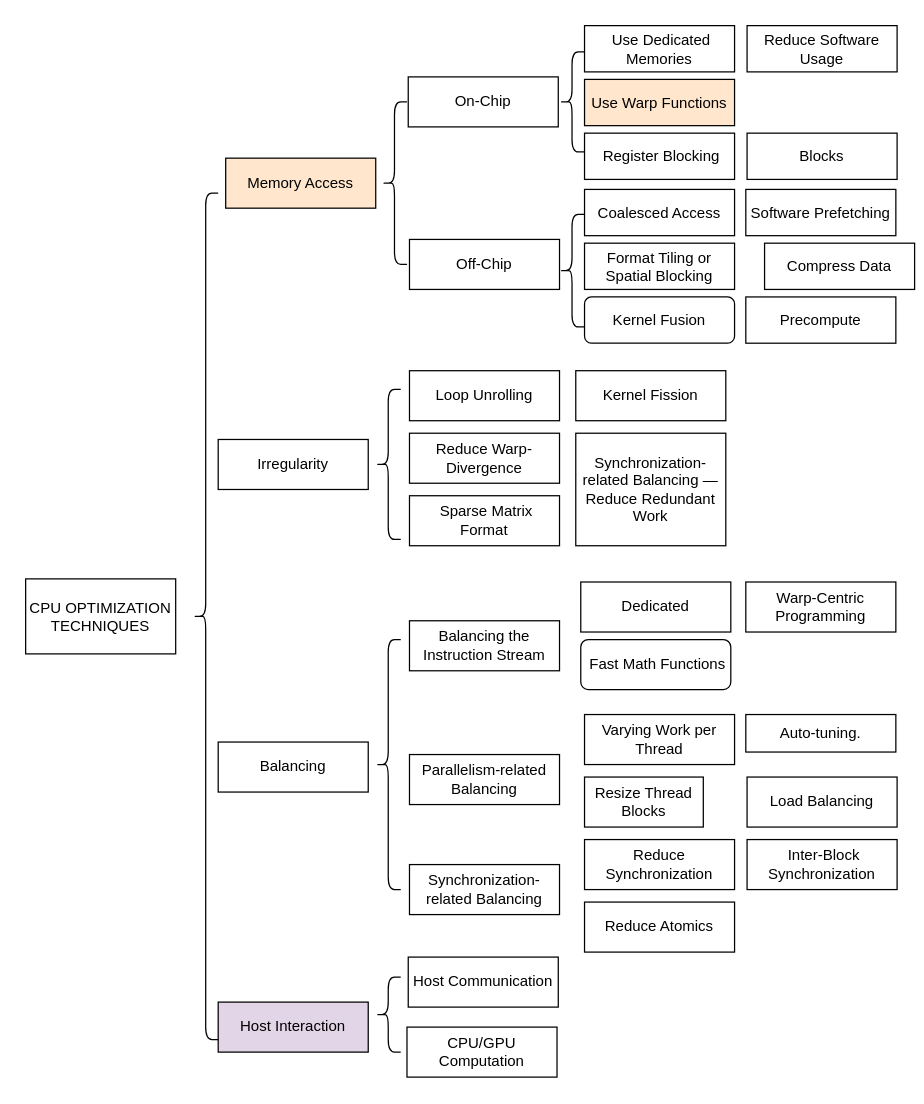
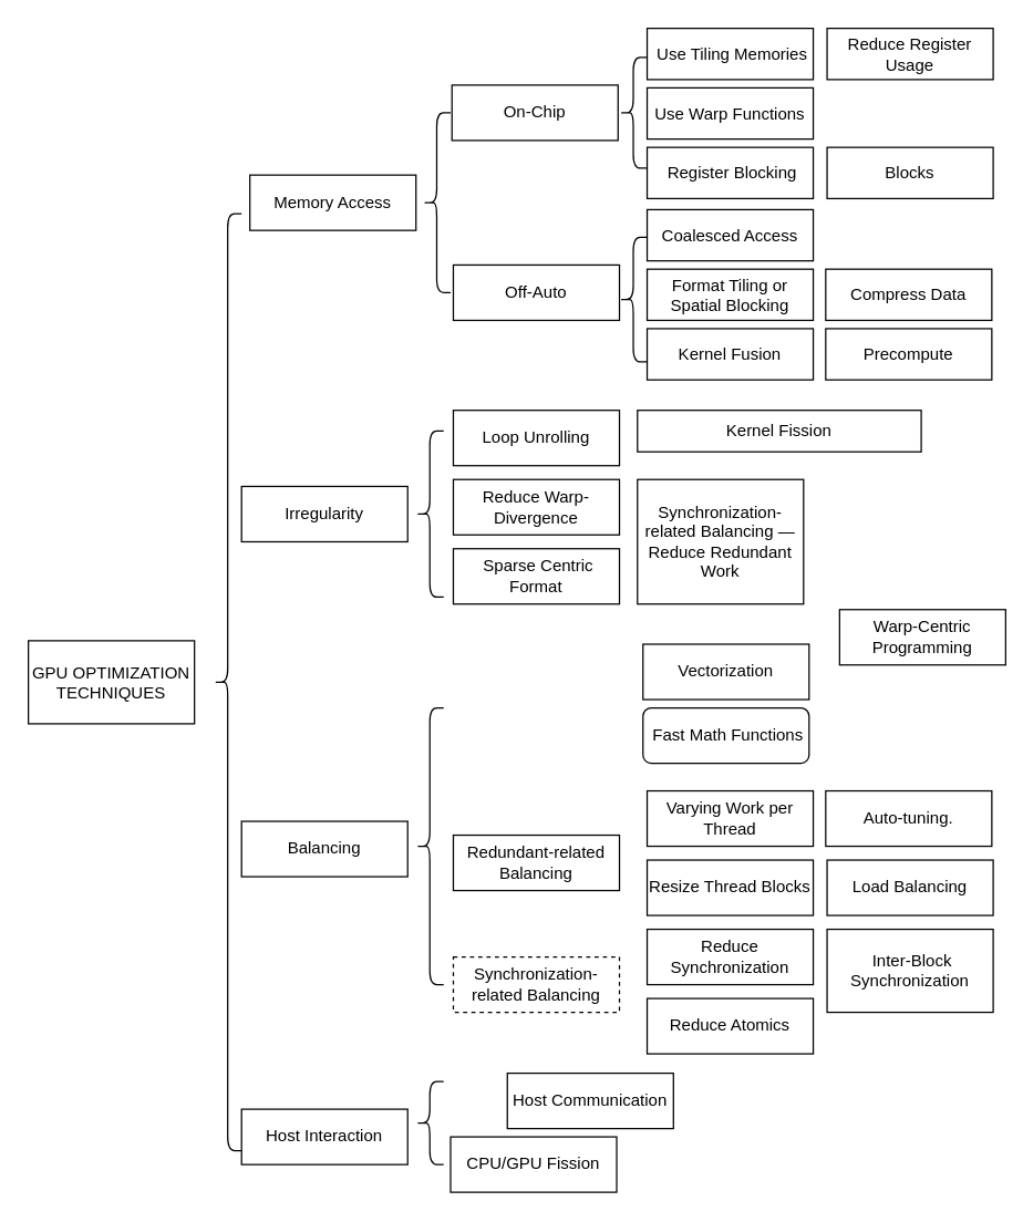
  <mxCell id="0" />
  <mxCell id="1" parent="0" />
- <mxCell id="2" value="CPU OPTIMIZATION TECHNIQUES" style="rounded=0;whiteSpace=wrap;html=1;" vertex="1" parent="1"><mxGeometry x="20" y="462.5" width="120" height="60" as="geometry" /></mxCell>
- <mxCell id="3" value="Memory Access" style="rounded=0;whiteSpace=wrap;html=1;fillColor=#ffe6cc;" vertex="1" parent="1"><mxGeometry x="180" y="126" width="120" height="40" as="geometry" /></mxCell>
+ <mxCell id="2" value="GPU OPTIMIZATION TECHNIQUES" style="rounded=0;whiteSpace=wrap;html=1;" vertex="1" parent="1"><mxGeometry x="20" y="462.5" width="120" height="60" as="geometry" /></mxCell>
+ <mxCell id="3" value="Memory Access" style="rounded=0;whiteSpace=wrap;html=1;" vertex="1" parent="1"><mxGeometry x="180" y="126" width="120" height="40" as="geometry" /></mxCell>
  <mxCell id="4" value="Irregularity" style="rounded=0;whiteSpace=wrap;html=1;" vertex="1" parent="1"><mxGeometry x="174" y="351" width="120" height="40" as="geometry" /></mxCell>
  <mxCell id="5" value="On-Chip" style="rounded=0;whiteSpace=wrap;html=1;" vertex="1" parent="1"><mxGeometry x="326" y="61" width="120" height="40" as="geometry" /></mxCell>
- <mxCell id="6" value="Off-Chip" style="rounded=0;whiteSpace=wrap;html=1;" vertex="1" parent="1"><mxGeometry x="327" y="191" width="120" height="40" as="geometry" /></mxCell>
- <mxCell id="7" value="&amp;nbsp;Use Dedicated Memories" style="rounded=0;whiteSpace=wrap;html=1;" vertex="1" parent="1"><mxGeometry x="467" y="20" width="120" height="37" as="geometry" /></mxCell>
- <mxCell id="8" value="Use Warp Functions" style="rounded=0;whiteSpace=wrap;html=1;fillColor=#ffe6cc;" vertex="1" parent="1"><mxGeometry x="467" y="63" width="120" height="37" as="geometry" /></mxCell>
+ <mxCell id="6" value="Off-Auto" style="rounded=0;whiteSpace=wrap;html=1;" vertex="1" parent="1"><mxGeometry x="327" y="191" width="120" height="40" as="geometry" /></mxCell>
+ <mxCell id="7" value="&amp;nbsp;Use Tiling Memories" style="rounded=0;whiteSpace=wrap;html=1;" vertex="1" parent="1"><mxGeometry x="467" y="20" width="120" height="37" as="geometry" /></mxCell>
+ <mxCell id="8" value="Use Warp Functions" style="rounded=0;whiteSpace=wrap;html=1;" vertex="1" parent="1"><mxGeometry x="467" y="63" width="120" height="37" as="geometry" /></mxCell>
  <mxCell id="9" value="&amp;nbsp;Register Blocking" style="rounded=0;whiteSpace=wrap;html=1;" vertex="1" parent="1"><mxGeometry x="467" y="106" width="120" height="37" as="geometry" /></mxCell>
- <mxCell id="10" value="Reduce Software Usage" style="rounded=0;whiteSpace=wrap;html=1;" vertex="1" parent="1"><mxGeometry x="597" y="20" width="120" height="37" as="geometry" /></mxCell>
+ <mxCell id="10" value="Reduce Register Usage" style="rounded=0;whiteSpace=wrap;html=1;" vertex="1" parent="1"><mxGeometry x="597" y="20" width="120" height="37" as="geometry" /></mxCell>
  <mxCell id="11" value="Blocks" style="rounded=0;whiteSpace=wrap;html=1;" vertex="1" parent="1"><mxGeometry x="597" y="106" width="120" height="37" as="geometry" /></mxCell>
  <mxCell id="12" value="" style="shape=curlyBracket;whiteSpace=wrap;html=1;rounded=1;labelPosition=left;verticalLabelPosition=middle;align=right;verticalAlign=middle;" vertex="1" parent="1"><mxGeometry x="447" y="41" width="20" height="80" as="geometry" /></mxCell>
  <mxCell id="13" value="Coalesced Access" style="rounded=0;whiteSpace=wrap;html=1;" vertex="1" parent="1"><mxGeometry x="467" y="151" width="120" height="37" as="geometry" /></mxCell>
  <mxCell id="14" value="Format Tiling or Spatial Blocking" style="rounded=0;whiteSpace=wrap;html=1;" vertex="1" parent="1"><mxGeometry x="467" y="194" width="120" height="37" as="geometry" /></mxCell>
- <mxCell id="15" value="Kernel Fusion" style="whiteSpace=wrap;html=1;rounded=1;" vertex="1" parent="1"><mxGeometry x="467" y="237" width="120" height="37" as="geometry" /></mxCell>
- <mxCell id="16" value=" Software Prefetching" style="rounded=0;whiteSpace=wrap;html=1;" vertex="1" parent="1"><mxGeometry x="596" y="151" width="120" height="37" as="geometry" /></mxCell>
- <mxCell id="17" value=" Compress Data" style="rounded=0;whiteSpace=wrap;html=1;" vertex="1" parent="1"><mxGeometry x="611" y="194" width="120" height="37" as="geometry" /></mxCell>
+ <mxCell id="15" value="Kernel Fusion" style="rounded=0;whiteSpace=wrap;html=1;" vertex="1" parent="1"><mxGeometry x="467" y="237" width="120" height="37" as="geometry" /></mxCell>
+ <mxCell id="17" value=" Compress Data" style="rounded=0;whiteSpace=wrap;html=1;" vertex="1" parent="1"><mxGeometry x="596" y="194" width="120" height="37" as="geometry" /></mxCell>
  <mxCell id="18" value=" Precompute" style="rounded=0;whiteSpace=wrap;html=1;" vertex="1" parent="1"><mxGeometry x="596" y="237" width="120" height="37" as="geometry" /></mxCell>
  <mxCell id="19" value="" style="shape=curlyBracket;whiteSpace=wrap;html=1;rounded=1;labelPosition=left;verticalLabelPosition=middle;align=right;verticalAlign=middle;" vertex="1" parent="1"><mxGeometry x="447" y="171" width="20" height="90" as="geometry" /></mxCell>
  <mxCell id="20" value="" style="shape=curlyBracket;whiteSpace=wrap;html=1;rounded=1;labelPosition=left;verticalLabelPosition=middle;align=right;verticalAlign=middle;" vertex="1" parent="1"><mxGeometry x="305" y="81" width="20" height="130" as="geometry" /></mxCell>
  <mxCell id="21" value="Loop Unrolling" style="rounded=0;whiteSpace=wrap;html=1;" vertex="1" parent="1"><mxGeometry x="327" y="296" width="120" height="40" as="geometry" /></mxCell>
  <mxCell id="22" value="Reduce Warp-Divergence" style="rounded=0;whiteSpace=wrap;html=1;" vertex="1" parent="1"><mxGeometry x="327" y="346" width="120" height="40" as="geometry" /></mxCell>
- <mxCell id="23" value="&amp;nbsp;Sparse Matrix Format" style="rounded=0;whiteSpace=wrap;html=1;" vertex="1" parent="1"><mxGeometry x="327" y="396" width="120" height="40" as="geometry" /></mxCell>
- <mxCell id="24" value="Kernel Fission" style="rounded=0;whiteSpace=wrap;html=1;" vertex="1" parent="1"><mxGeometry x="460" y="296" width="120" height="40" as="geometry" /></mxCell>
+ <mxCell id="23" value="&amp;nbsp;Sparse Centric Format" style="rounded=0;whiteSpace=wrap;html=1;" vertex="1" parent="1"><mxGeometry x="327" y="396" width="120" height="40" as="geometry" /></mxCell>
+ <mxCell id="24" value="Kernel Fission" style="rounded=0;whiteSpace=wrap;html=1;" vertex="1" parent="1"><mxGeometry x="460" y="296" width="205" height="30" as="geometry" /></mxCell>
  <mxCell id="25" value=" Synchronization-related Balancing — Reduce Redundant Work" style="rounded=0;whiteSpace=wrap;html=1;" vertex="1" parent="1"><mxGeometry x="460" y="346" width="120" height="90" as="geometry" /></mxCell>
  <mxCell id="26" value="" style="shape=curlyBracket;whiteSpace=wrap;html=1;rounded=1;labelPosition=left;verticalLabelPosition=middle;align=right;verticalAlign=middle;" vertex="1" parent="1"><mxGeometry x="300" y="311" width="20" height="120" as="geometry" /></mxCell>
  <mxCell id="27" value="Balancing" style="rounded=0;whiteSpace=wrap;html=1;" vertex="1" parent="1"><mxGeometry x="174" y="593" width="120" height="40" as="geometry" /></mxCell>
- <mxCell id="28" value="Balancing the Instruction Stream" style="rounded=0;whiteSpace=wrap;html=1;" vertex="1" parent="1"><mxGeometry x="327" y="496" width="120" height="40" as="geometry" /></mxCell>
- <mxCell id="29" value="Dedicated" style="rounded=0;whiteSpace=wrap;html=1;" vertex="1" parent="1"><mxGeometry x="464" y="465" width="120" height="40" as="geometry" /></mxCell>
+ <mxCell id="29" value="Vectorization" style="rounded=0;whiteSpace=wrap;html=1;" vertex="1" parent="1"><mxGeometry x="464" y="465" width="120" height="40" as="geometry" /></mxCell>
  <mxCell id="30" value="&amp;nbsp;Fast Math Functions" style="whiteSpace=wrap;html=1;rounded=1;" vertex="1" parent="1"><mxGeometry x="464" y="511" width="120" height="40" as="geometry" /></mxCell>
- <mxCell id="31" value="Warp-Centric Programming" style="rounded=0;whiteSpace=wrap;html=1;" vertex="1" parent="1"><mxGeometry x="596" y="465" width="120" height="40" as="geometry" /></mxCell>
- <mxCell id="32" value="Parallelism-related Balancing" style="rounded=0;whiteSpace=wrap;html=1;" vertex="1" parent="1"><mxGeometry x="327" y="603" width="120" height="40" as="geometry" /></mxCell>
+ <mxCell id="31" value="Warp-Centric Programming" style="rounded=0;whiteSpace=wrap;html=1;" vertex="1" parent="1"><mxGeometry x="606" y="440" width="120" height="40" as="geometry" /></mxCell>
+ <mxCell id="32" value="Redundant-related Balancing" style="rounded=0;whiteSpace=wrap;html=1;" vertex="1" parent="1"><mxGeometry x="327" y="603" width="120" height="40" as="geometry" /></mxCell>
  <mxCell id="33" value="Varying Work per Thread" style="rounded=0;whiteSpace=wrap;html=1;" vertex="1" parent="1"><mxGeometry x="467" y="571" width="120" height="40" as="geometry" /></mxCell>
- <mxCell id="34" value="Resize Thread Blocks" style="rounded=0;whiteSpace=wrap;html=1;" vertex="1" parent="1"><mxGeometry x="467" y="621" width="95" height="40" as="geometry" /></mxCell>
- <mxCell id="35" value="Auto-tuning." style="rounded=0;whiteSpace=wrap;html=1;" vertex="1" parent="1"><mxGeometry x="596" y="571" width="120" height="30" as="geometry" /></mxCell>
+ <mxCell id="34" value="Resize Thread Blocks" style="rounded=0;whiteSpace=wrap;html=1;" vertex="1" parent="1"><mxGeometry x="467" y="621" width="120" height="40" as="geometry" /></mxCell>
+ <mxCell id="35" value="Auto-tuning." style="rounded=0;whiteSpace=wrap;html=1;" vertex="1" parent="1"><mxGeometry x="596" y="571" width="120" height="40" as="geometry" /></mxCell>
  <mxCell id="36" value="Load Balancing" style="rounded=0;whiteSpace=wrap;html=1;" vertex="1" parent="1"><mxGeometry x="597" y="621" width="120" height="40" as="geometry" /></mxCell>
- <mxCell id="37" value=" Synchronization-related Balancing" style="rounded=0;whiteSpace=wrap;html=1;" vertex="1" parent="1"><mxGeometry x="327" y="691" width="120" height="40" as="geometry" /></mxCell>
+ <mxCell id="37" value=" Synchronization-related Balancing" style="rounded=0;whiteSpace=wrap;html=1;dashed=1;" vertex="1" parent="1"><mxGeometry x="327" y="691" width="120" height="40" as="geometry" /></mxCell>
  <mxCell id="38" value="Reduce Synchronization" style="rounded=0;whiteSpace=wrap;html=1;" vertex="1" parent="1"><mxGeometry x="467" y="671" width="120" height="40" as="geometry" /></mxCell>
  <mxCell id="39" value="Reduce Atomics" style="rounded=0;whiteSpace=wrap;html=1;" vertex="1" parent="1"><mxGeometry x="467" y="721" width="120" height="40" as="geometry" /></mxCell>
- <mxCell id="40" value="&amp;nbsp;Inter-Block Synchronization" style="rounded=0;whiteSpace=wrap;html=1;" vertex="1" parent="1"><mxGeometry x="597" y="671" width="120" height="40" as="geometry" /></mxCell>
+ <mxCell id="40" value="&amp;nbsp;Inter-Block Synchronization" style="rounded=0;whiteSpace=wrap;html=1;" vertex="1" parent="1"><mxGeometry x="597" y="671" width="120" height="60" as="geometry" /></mxCell>
  <mxCell id="41" value="" style="shape=curlyBracket;whiteSpace=wrap;html=1;rounded=1;labelPosition=left;verticalLabelPosition=middle;align=right;verticalAlign=middle;" vertex="1" parent="1"><mxGeometry x="300" y="511" width="20" height="200" as="geometry" /></mxCell>
- <mxCell id="42" value="Host Interaction" style="rounded=0;whiteSpace=wrap;html=1;fillColor=#e1d5e7;" vertex="1" parent="1"><mxGeometry x="174" y="801" width="120" height="40" as="geometry" /></mxCell>
- <mxCell id="43" value="Host Communication" style="rounded=0;whiteSpace=wrap;html=1;" vertex="1" parent="1"><mxGeometry x="326" y="765" width="120" height="40" as="geometry" /></mxCell>
- <mxCell id="44" value="CPU/GPU Computation" style="rounded=0;whiteSpace=wrap;html=1;" vertex="1" parent="1"><mxGeometry x="325" y="821" width="120" height="40" as="geometry" /></mxCell>
+ <mxCell id="42" value="Host Interaction" style="rounded=0;whiteSpace=wrap;html=1;" vertex="1" parent="1"><mxGeometry x="174" y="801" width="120" height="40" as="geometry" /></mxCell>
+ <mxCell id="43" value="Host Communication" style="rounded=0;whiteSpace=wrap;html=1;" vertex="1" parent="1"><mxGeometry x="366" y="775" width="120" height="40" as="geometry" /></mxCell>
+ <mxCell id="44" value="CPU/GPU Fission" style="rounded=0;whiteSpace=wrap;html=1;" vertex="1" parent="1"><mxGeometry x="325" y="821" width="120" height="40" as="geometry" /></mxCell>
  <mxCell id="45" value="" style="shape=curlyBracket;whiteSpace=wrap;html=1;rounded=1;labelPosition=left;verticalLabelPosition=middle;align=right;verticalAlign=middle;" vertex="1" parent="1"><mxGeometry x="300" y="781" width="20" height="60" as="geometry" /></mxCell>
  <mxCell id="46" value="" style="shape=curlyBracket;whiteSpace=wrap;html=1;rounded=1;labelPosition=left;verticalLabelPosition=middle;align=right;verticalAlign=middle;" vertex="1" parent="1"><mxGeometry x="154" y="154" width="20" height="677" as="geometry" /></mxCell>
